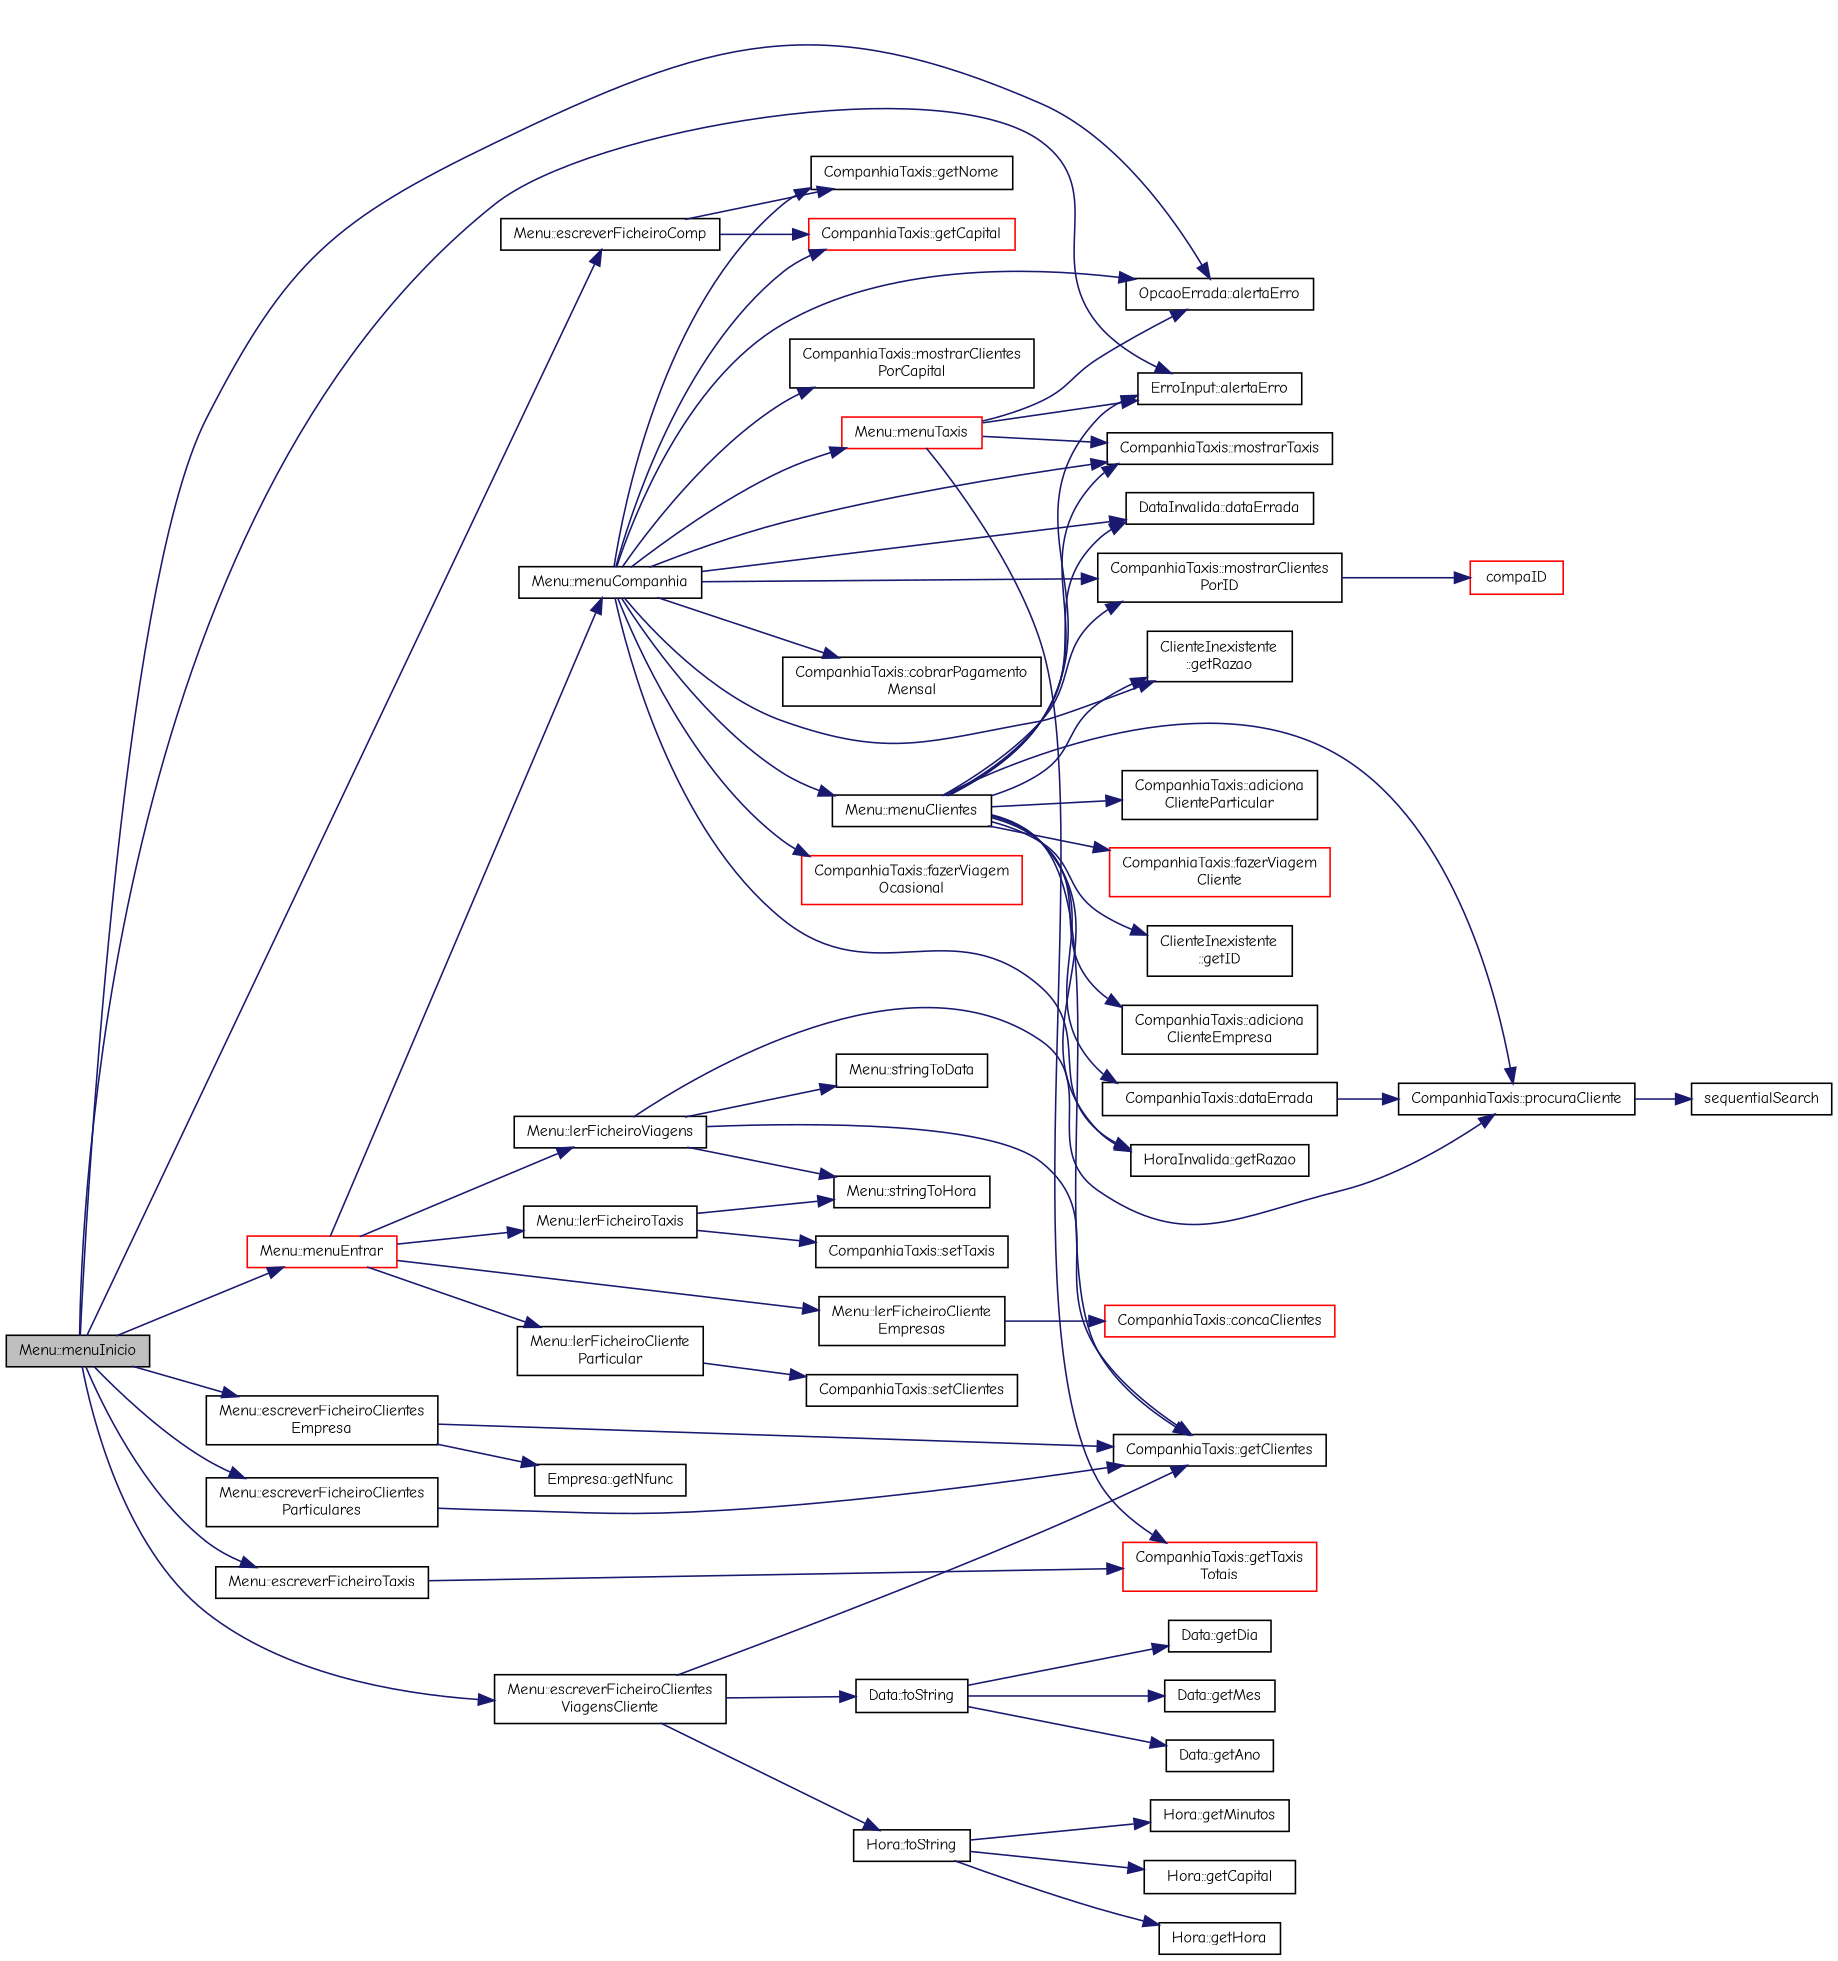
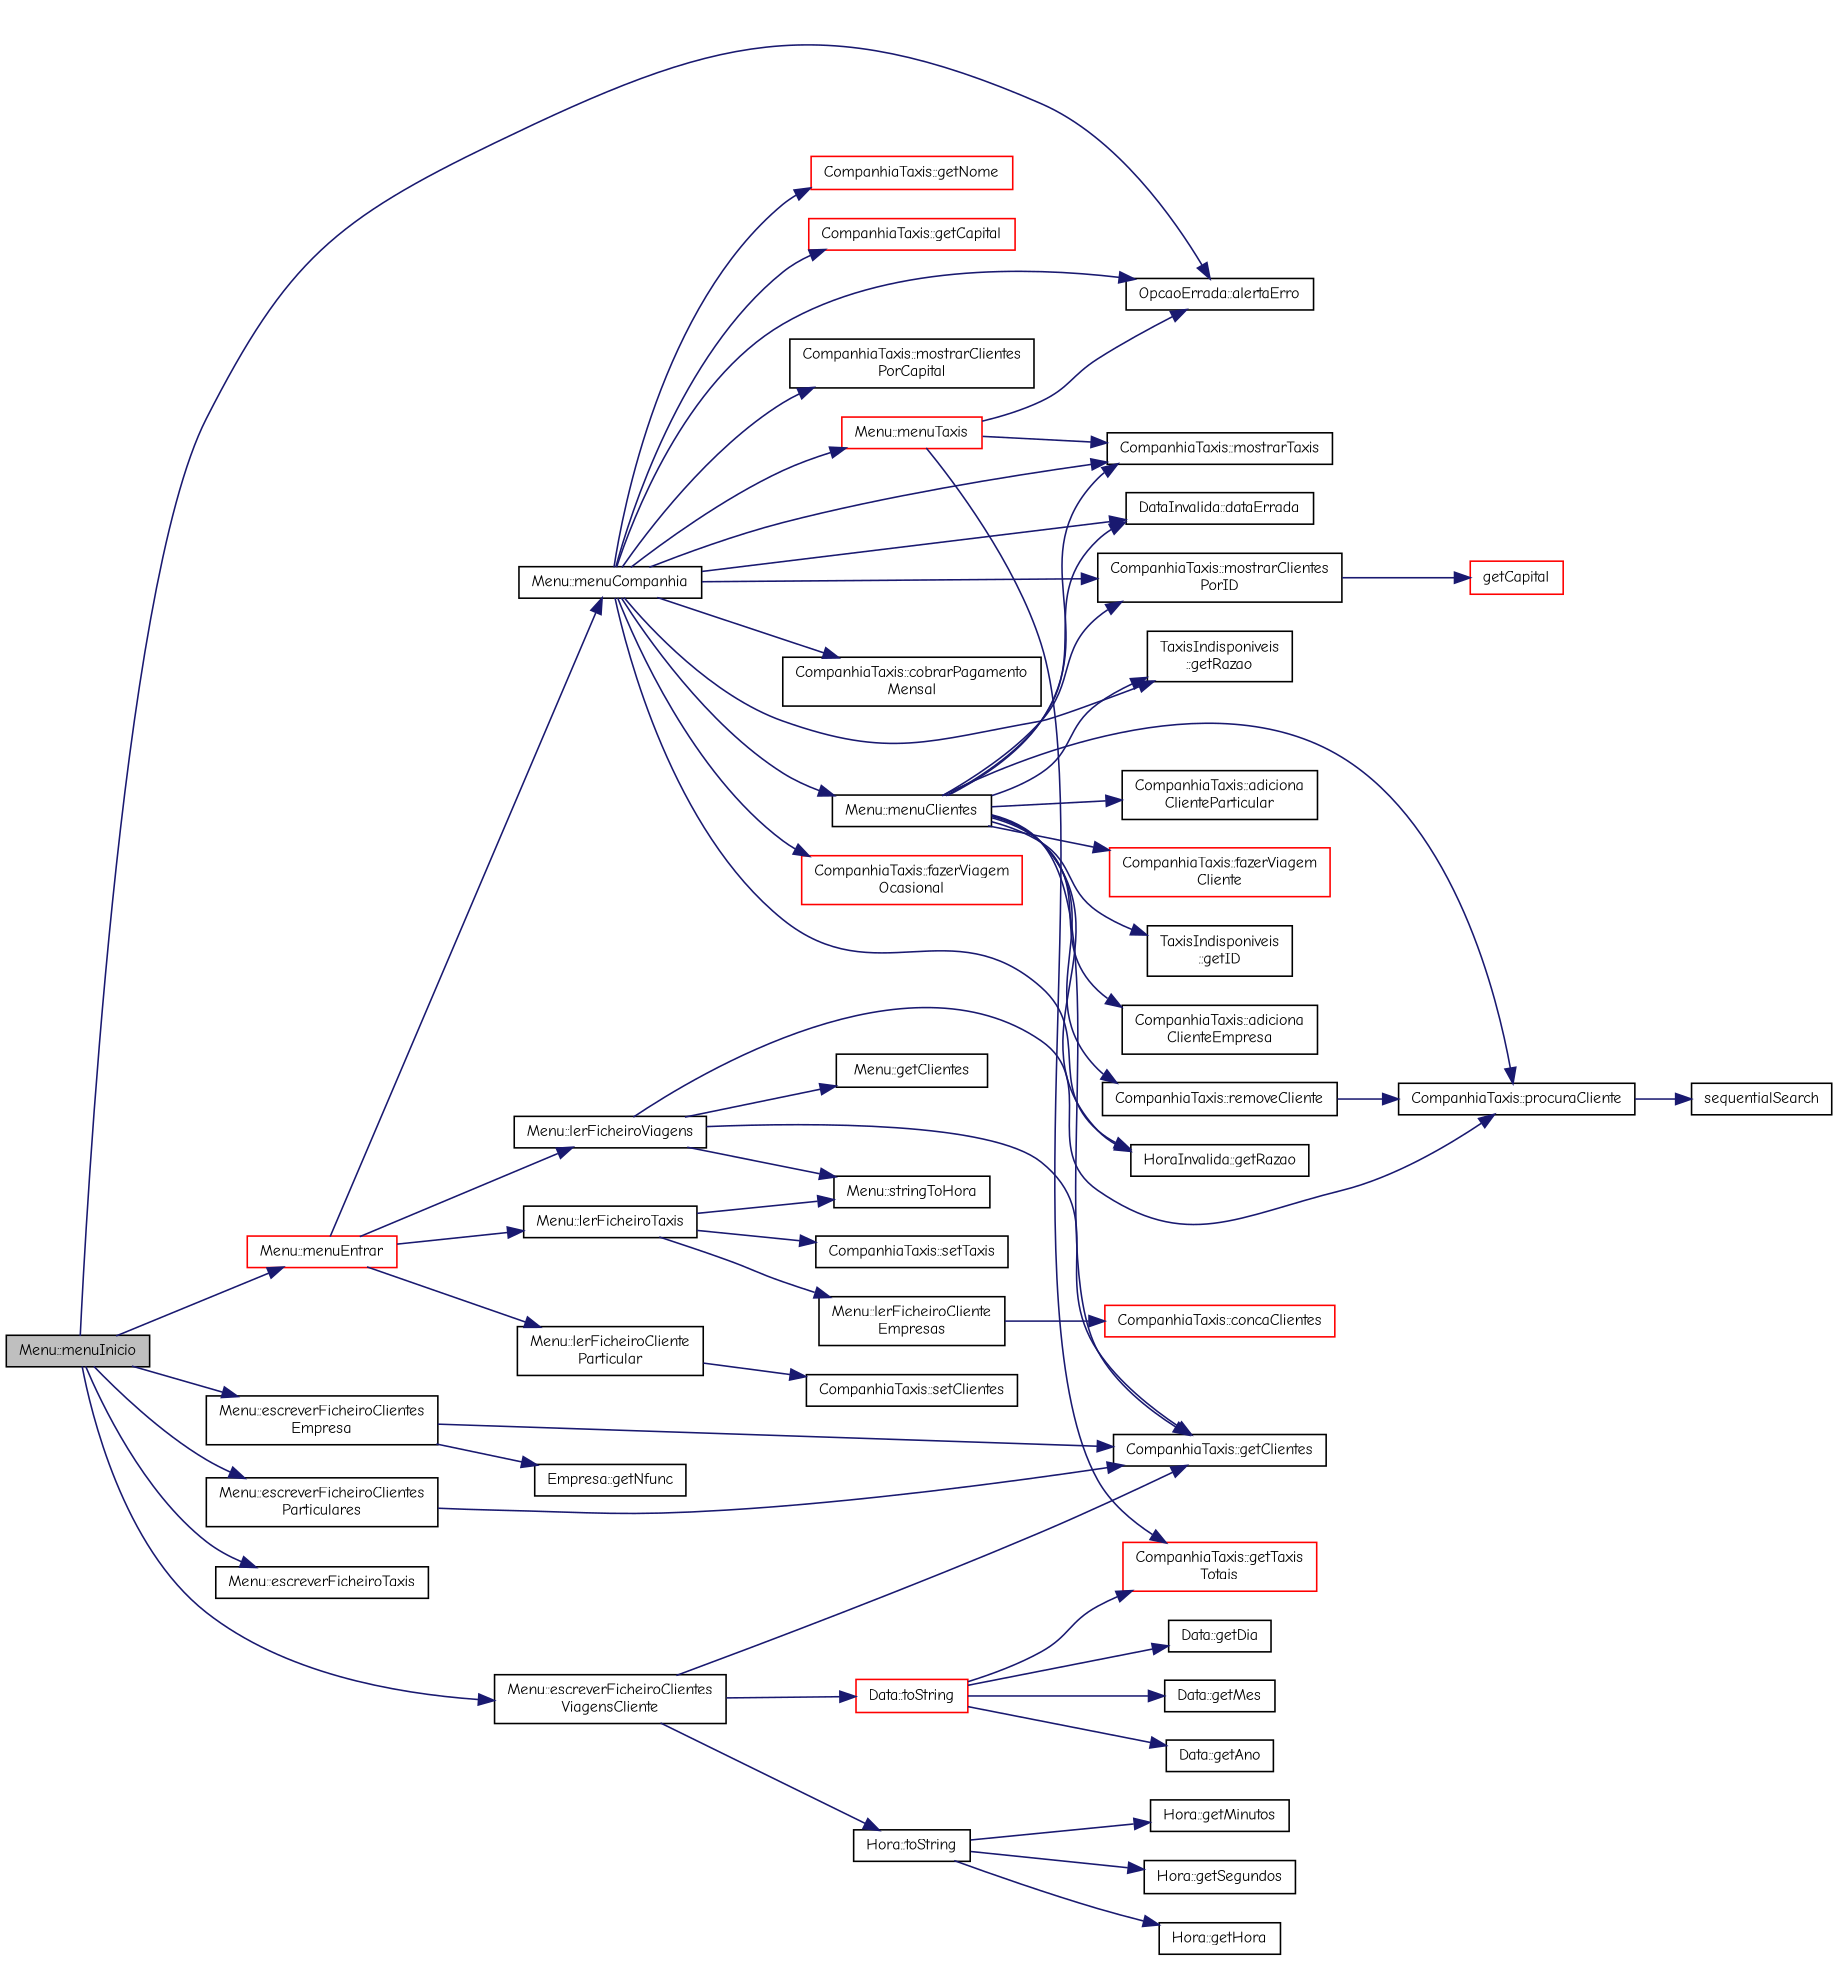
  digraph {
    fontname="Comic Neue"
    rankdir=LR
    node [color=black fillcolor=white fontname="Comic Neue" fontsize=10 shape=record style=filled]
    edge [color=midnightblue fontname="Comic Neue" fontsize=10 labelfontname=Helvetica labelfontsize=10 style=solid]
    n1 [fillcolor=grey75 fontcolor=black height=0.2 label="Menu::menuInicio" width=0.4]
    n2 [color=red height=0.2 label="Menu::menuEntrar" width=0.4]
    n3 [height=0.2 label="OpcaoErrada::alertaErro" width=0.4]
-   n4 [height=0.2 label="ErroInput::alertaErro" width=0.4]
    n5 [height=0.2 label="Menu::escreverFicheiroClientes\lParticulares" width=0.4]
    n6 [height=0.2 label="Menu::escreverFicheiroClientes\lEmpresa" width=0.4]
    n7 [height=0.2 label="Menu::escreverFicheiroClientes\lViagensCliente" width=0.4]
-   n8 [height=0.2 label="Menu::escreverFicheiroComp" width=0.4]
    n9 [height=0.2 label="Menu::escreverFicheiroTaxis" width=0.4]
    n10 [height=0.2 label="Menu::lerFicheiroCliente\lParticular" width=0.4]
    n11 [height=0.2 label="Menu::lerFicheiroCliente\lEmpresas" width=0.4]
    n12 [height=0.2 label="Menu::lerFicheiroViagens" width=0.4]
    n13 [height=0.2 label="Menu::lerFicheiroTaxis" width=0.4]
    n14 [height=0.2 label="Menu::menuCompanhia" width=0.4]
    n15 [height=0.2 label="CompanhiaTaxis::getClientes" width=0.4]
    n16 [height=0.2 label="Empresa::getNfunc" width=0.4]
-   n17 [height=0.2 label="Data::toString" width=0.4]
+   n17 [color=red height=0.2 label="Data::toString" width=0.4]
    n18 [height=0.2 label="Hora::toString" width=0.4]
-   n19 [height=0.2 label="CompanhiaTaxis::getNome" width=0.4]
+   n19 [color=red height=0.2 label="CompanhiaTaxis::getNome" width=0.4]
    n20 [color=red height=0.2 label="CompanhiaTaxis::getCapital" width=0.4]
    n21 [color=red height=0.2 label="CompanhiaTaxis::getTaxis\lTotais" width=0.4]
    n22 [height=0.2 label="CompanhiaTaxis::setClientes" width=0.4]
    n23 [color=red height=0.2 label="CompanhiaTaxis::concaClientes" width=0.4]
-   n24 [height=0.2 label="Menu::stringToData" width=0.4]
+   n24 [height=0.2 label="Menu::getClientes" width=0.4]
    n25 [height=0.2 label="Menu::stringToHora" width=0.4]
    n26 [height=0.2 label="CompanhiaTaxis::procuraCliente" width=0.4]
    n27 [height=0.2 label="CompanhiaTaxis::setTaxis" width=0.4]
    n28 [height=0.2 label="CompanhiaTaxis::mostrarClientes\lPorID" width=0.4]
    n29 [height=0.2 label="Menu::menuClientes" width=0.4]
-   n30 [height=0.2 label="ClienteInexistente\l::getRazao" width=0.4]
+   n30 [height=0.2 label="TaxisIndisponiveis\l::getRazao" width=0.4]
    n31 [height=0.2 label="HoraInvalida::getRazao" width=0.4]
    n32 [height=0.2 label="DataInvalida::dataErrada" width=0.4]
    n33 [color=red height=0.2 label="CompanhiaTaxis::fazerViagem\lOcasional" width=0.4]
    n34 [height=0.2 label="CompanhiaTaxis::mostrarClientes\lPorCapital" width=0.4]
    n35 [height=0.2 label="CompanhiaTaxis::mostrarTaxis" width=0.4]
    n36 [color=red height=0.2 label="Menu::menuTaxis" width=0.4]
    n37 [height=0.2 label="CompanhiaTaxis::cobrarPagamento\lMensal" width=0.4]
    n38 [height=0.2 label=sequentialSearch width=0.4]
-   n39 [color=red height=0.2 label=compaID width=0.4]
+   n39 [color=red height=0.2 label=getCapital width=0.4]
    n40 [height=0.2 label="CompanhiaTaxis::adiciona\lClienteEmpresa" width=0.4]
    n41 [height=0.2 label="CompanhiaTaxis::adiciona\lClienteParticular" width=0.4]
-   n42 [height=0.2 label="CompanhiaTaxis::dataErrada" width=0.4]
+   n42 [height=0.2 label="CompanhiaTaxis::removeCliente" width=0.4]
    n43 [color=red height=0.2 label="CompanhiaTaxis::fazerViagem\lCliente" width=0.4]
-   n44 [height=0.2 label="ClienteInexistente\l::getID" width=0.4]
+   n44 [height=0.2 label="TaxisIndisponiveis\l::getID" width=0.4]
    n45 [height=0.2 label="Data::getDia" width=0.4]
    n46 [height=0.2 label="Data::getMes" width=0.4]
    n47 [height=0.2 label="Data::getAno" width=0.4]
    n48 [height=0.2 label="Hora::getHora" width=0.4]
    n49 [height=0.2 label="Hora::getMinutos" width=0.4]
-   n50 [height=0.2 label="Hora::getCapital" width=0.4]
+   n50 [height=0.2 label="Hora::getSegundos" width=0.4]
    n1 -> n2
    n1 -> n3
-   n1 -> n4
    n1 -> n5
    n1 -> n6
    n1 -> n7
-   n1 -> n8
    n1 -> n9
    n2 -> n10
-   n2 -> n11
+   n13 -> n11
    n2 -> n12
    n2 -> n13
    n2 -> n14
    n5 -> n15
    n6 -> n15
    n6 -> n16
    n7 -> n15
    n7 -> n17
    n7 -> n18
-   n8 -> n19
-   n8 -> n20
-   n9 -> n21
+   n17 -> n21
    n10 -> n22
    n11 -> n23
    n12 -> n15
    n12 -> n24
    n12 -> n25
    n12 -> n26
    n13 -> n25
    n13 -> n27
    n14 -> n3
    n14 -> n19
    n14 -> n20
    n14 -> n28
    n14 -> n29
    n14 -> n30
    n14 -> n31
    n14 -> n32
    n14 -> n33
    n14 -> n34
    n14 -> n35
    n14 -> n36
    n14 -> n37
    n17 -> n45
    n17 -> n46
    n17 -> n47
    n18 -> n48
    n18 -> n49
    n18 -> n50
    n26 -> n38
    n28 -> n39
-   n29 -> n4
    n29 -> n15
    n29 -> n26
    n29 -> n28
    n29 -> n30
    n29 -> n31
    n29 -> n32
    n29 -> n35
    n29 -> n40
    n29 -> n41
    n29 -> n42
    n29 -> n43
    n29 -> n44
    n36 -> n3
-   n36 -> n4
    n36 -> n21
    n36 -> n35
    n42 -> n26
  }
